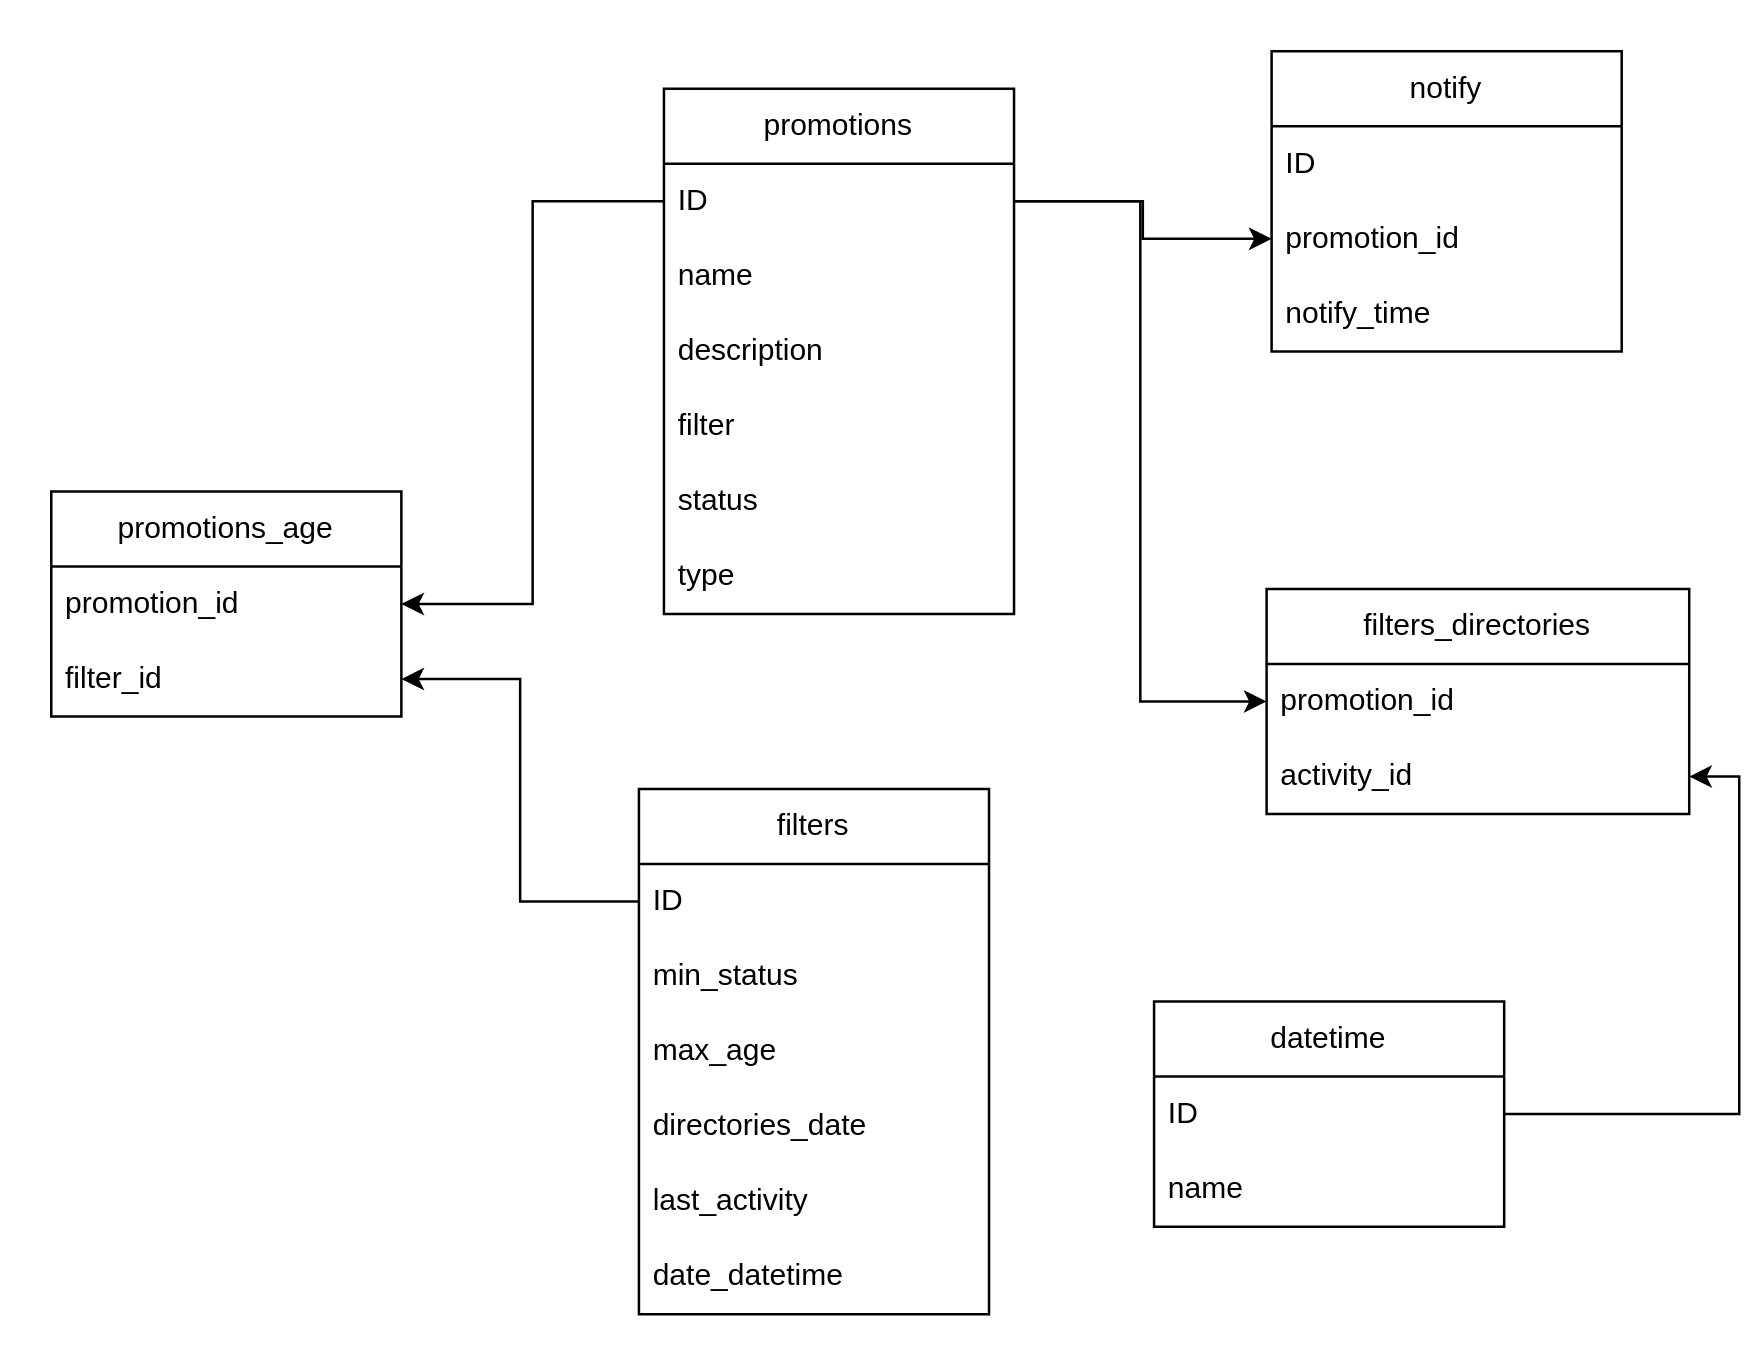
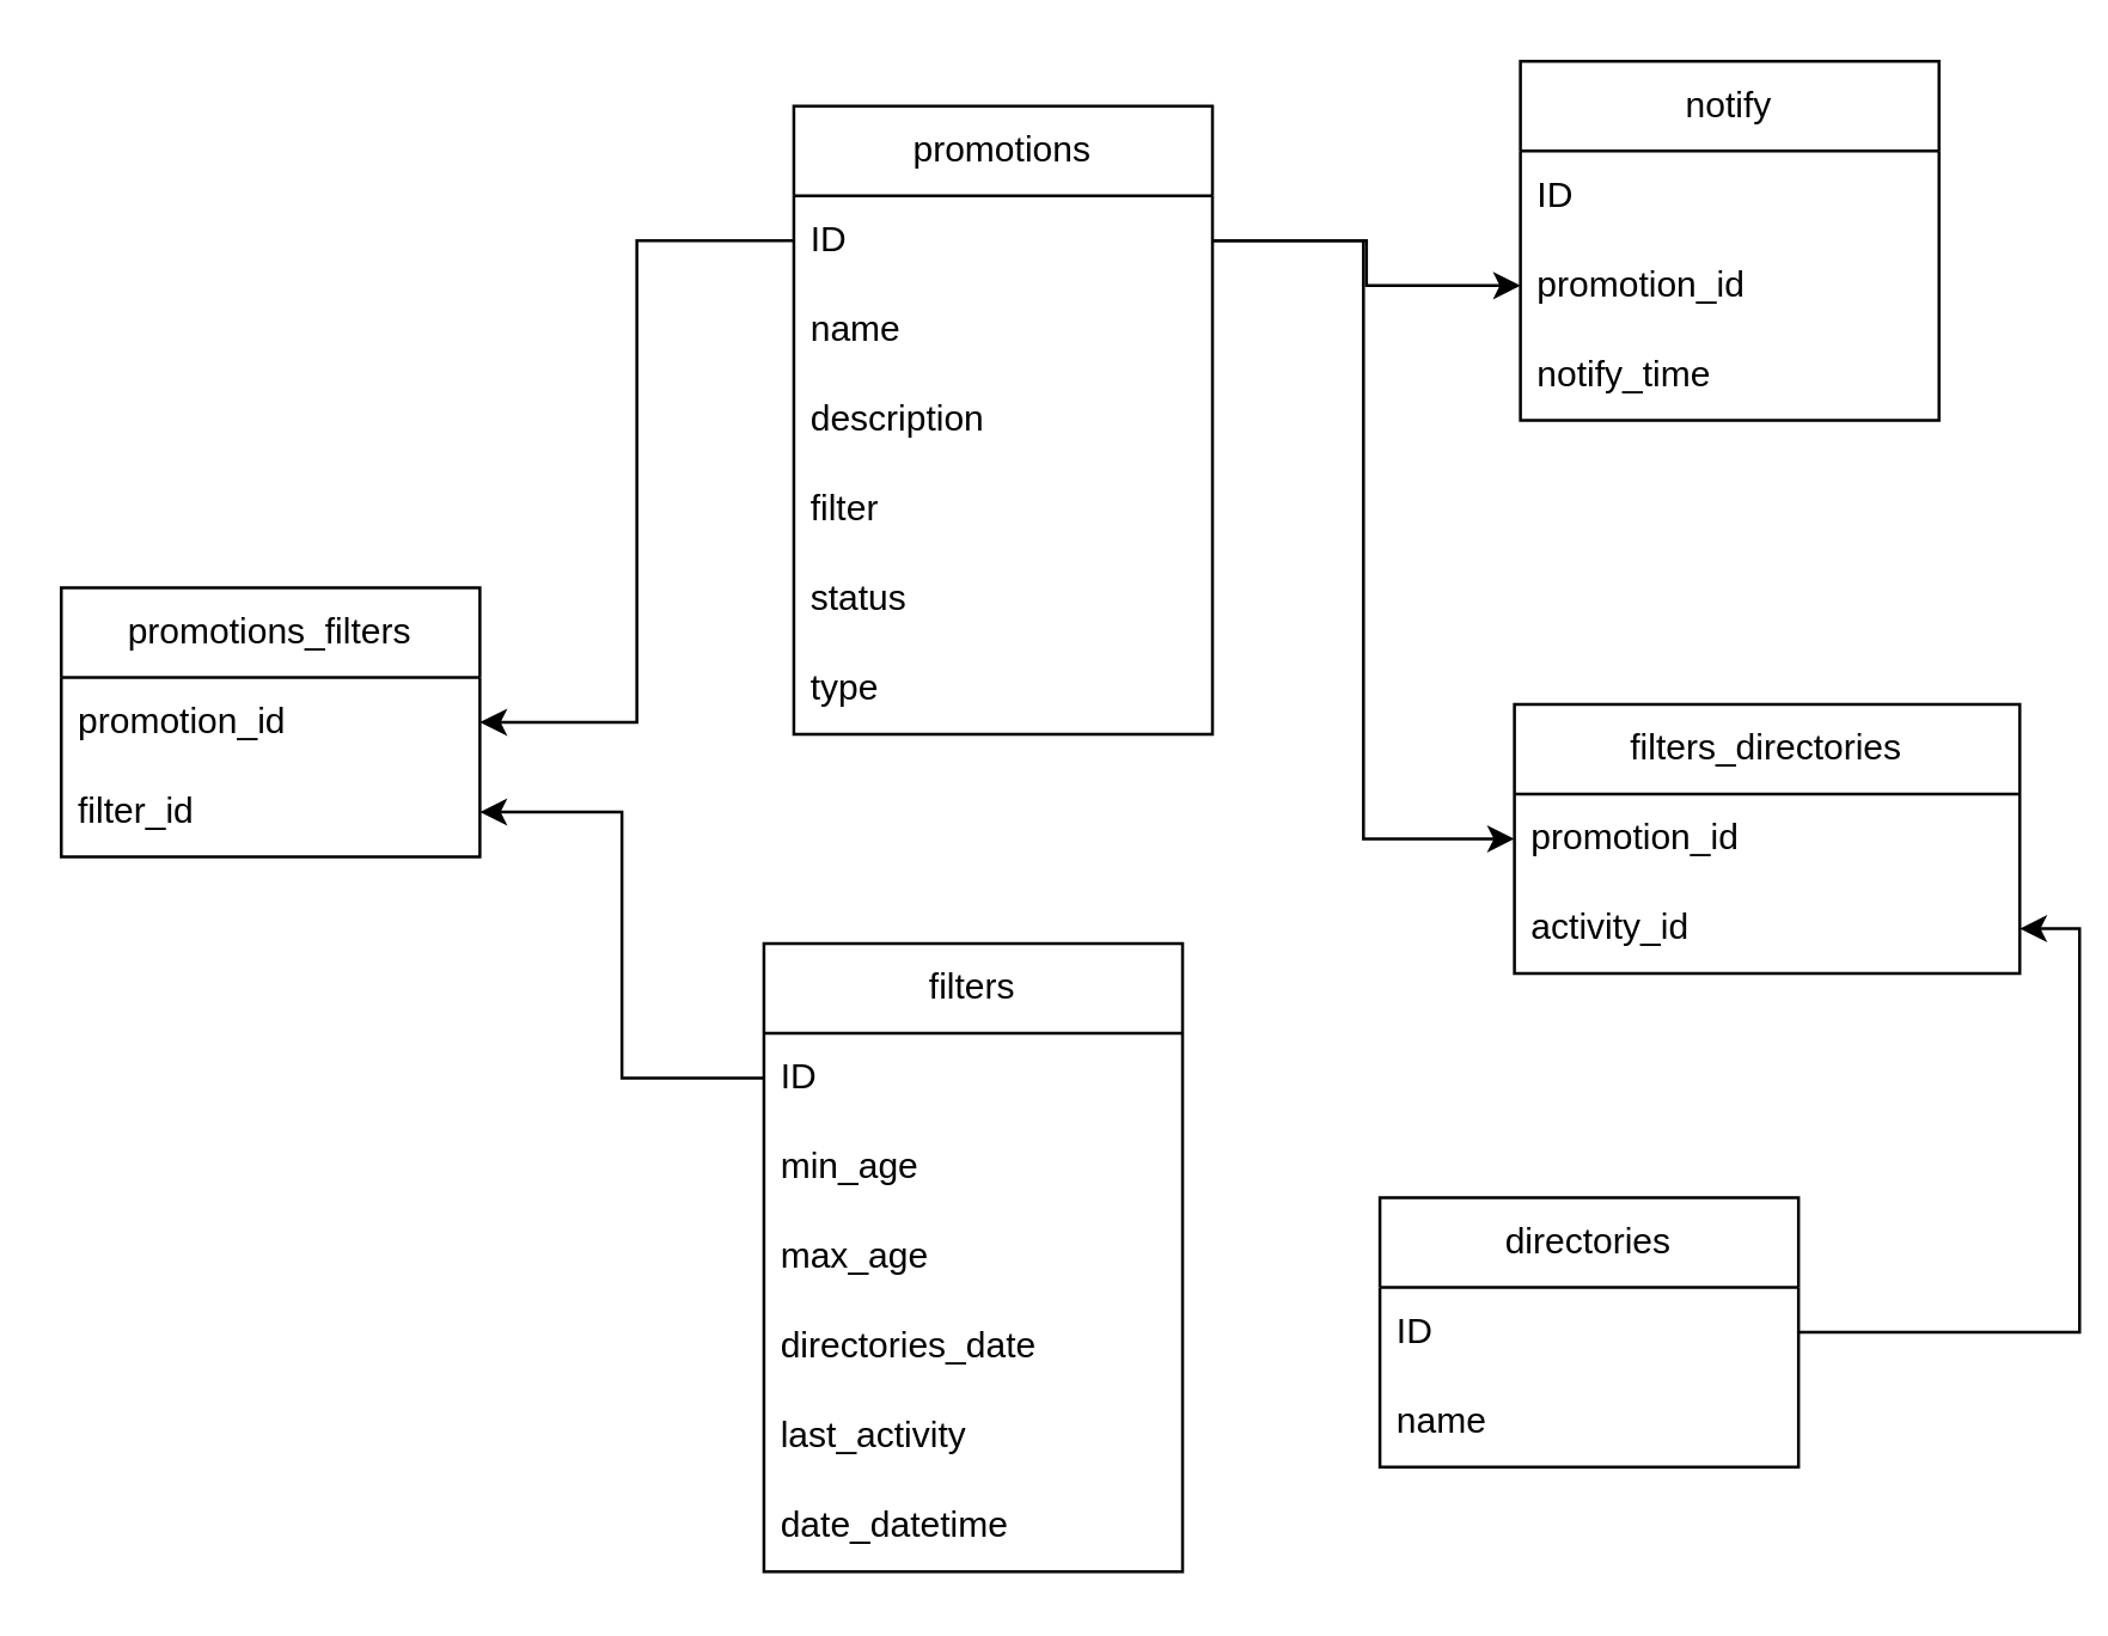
  <mxCell id="0" />
  <mxCell id="1" parent="0" />
  <mxCell id="2" value="promotions" style="swimlane;fontStyle=0;childLayout=stackLayout;horizontal=1;startSize=30;horizontalStack=0;resizeParent=1;resizeParentMax=0;resizeLast=0;collapsible=1;marginBottom=0;whiteSpace=wrap;html=1;" parent="1" vertex="1"><mxGeometry x="265" y="35" width="140" height="210" as="geometry" /></mxCell>
  <mxCell id="3" value="ID" style="text;strokeColor=none;fillColor=none;align=left;verticalAlign=middle;spacingLeft=4;spacingRight=4;overflow=hidden;points=[[0,0.5],[1,0.5]];portConstraint=eastwest;rotatable=0;whiteSpace=wrap;html=1;" parent="2" vertex="1"><mxGeometry y="30" width="140" height="30" as="geometry" /></mxCell>
  <mxCell id="4" value="name" style="text;strokeColor=none;fillColor=none;align=left;verticalAlign=middle;spacingLeft=4;spacingRight=4;overflow=hidden;points=[[0,0.5],[1,0.5]];portConstraint=eastwest;rotatable=0;whiteSpace=wrap;html=1;" parent="2" vertex="1"><mxGeometry y="60" width="140" height="30" as="geometry" /></mxCell>
  <mxCell id="5" value="description" style="text;strokeColor=none;fillColor=none;align=left;verticalAlign=middle;spacingLeft=4;spacingRight=4;overflow=hidden;points=[[0,0.5],[1,0.5]];portConstraint=eastwest;rotatable=0;whiteSpace=wrap;html=1;" parent="2" vertex="1"><mxGeometry y="90" width="140" height="30" as="geometry" /></mxCell>
  <mxCell id="6" value="filter" style="text;strokeColor=none;fillColor=none;align=left;verticalAlign=middle;spacingLeft=4;spacingRight=4;overflow=hidden;points=[[0,0.5],[1,0.5]];portConstraint=eastwest;rotatable=0;whiteSpace=wrap;html=1;" parent="2" vertex="1"><mxGeometry y="120" width="140" height="30" as="geometry" /></mxCell>
  <mxCell id="7" value="status" style="text;strokeColor=none;fillColor=none;align=left;verticalAlign=middle;spacingLeft=4;spacingRight=4;overflow=hidden;points=[[0,0.5],[1,0.5]];portConstraint=eastwest;rotatable=0;whiteSpace=wrap;html=1;" parent="2" vertex="1"><mxGeometry y="150" width="140" height="30" as="geometry" /></mxCell>
  <mxCell id="8" value="type" style="text;strokeColor=none;fillColor=none;align=left;verticalAlign=middle;spacingLeft=4;spacingRight=4;overflow=hidden;points=[[0,0.5],[1,0.5]];portConstraint=eastwest;rotatable=0;whiteSpace=wrap;html=1;" parent="2" vertex="1"><mxGeometry y="180" width="140" height="30" as="geometry" /></mxCell>
  <mxCell id="9" value="filters" style="swimlane;fontStyle=0;childLayout=stackLayout;horizontal=1;startSize=30;horizontalStack=0;resizeParent=1;resizeParentMax=0;resizeLast=0;collapsible=1;marginBottom=0;whiteSpace=wrap;html=1;" parent="1" vertex="1"><mxGeometry x="255" y="315" width="140" height="210" as="geometry" /></mxCell>
  <mxCell id="10" value="ID" style="text;strokeColor=none;fillColor=none;align=left;verticalAlign=middle;spacingLeft=4;spacingRight=4;overflow=hidden;points=[[0,0.5],[1,0.5]];portConstraint=eastwest;rotatable=0;whiteSpace=wrap;html=1;" parent="9" vertex="1"><mxGeometry y="30" width="140" height="30" as="geometry" /></mxCell>
- <mxCell id="11" value="min_status" style="text;strokeColor=none;fillColor=none;align=left;verticalAlign=middle;spacingLeft=4;spacingRight=4;overflow=hidden;points=[[0,0.5],[1,0.5]];portConstraint=eastwest;rotatable=0;whiteSpace=wrap;html=1;" parent="9" vertex="1"><mxGeometry y="60" width="140" height="30" as="geometry" /></mxCell>
+ <mxCell id="11" value="min_age" style="text;strokeColor=none;fillColor=none;align=left;verticalAlign=middle;spacingLeft=4;spacingRight=4;overflow=hidden;points=[[0,0.5],[1,0.5]];portConstraint=eastwest;rotatable=0;whiteSpace=wrap;html=1;" parent="9" vertex="1"><mxGeometry y="60" width="140" height="30" as="geometry" /></mxCell>
  <mxCell id="12" value="max_age" style="text;strokeColor=none;fillColor=none;align=left;verticalAlign=middle;spacingLeft=4;spacingRight=4;overflow=hidden;points=[[0,0.5],[1,0.5]];portConstraint=eastwest;rotatable=0;whiteSpace=wrap;html=1;" parent="9" vertex="1"><mxGeometry y="90" width="140" height="30" as="geometry" /></mxCell>
  <mxCell id="13" value="directories_date" style="text;strokeColor=none;fillColor=none;align=left;verticalAlign=middle;spacingLeft=4;spacingRight=4;overflow=hidden;points=[[0,0.5],[1,0.5]];portConstraint=eastwest;rotatable=0;whiteSpace=wrap;html=1;" parent="9" vertex="1"><mxGeometry y="120" width="140" height="30" as="geometry" /></mxCell>
  <mxCell id="14" value="last_activity" style="text;strokeColor=none;fillColor=none;align=left;verticalAlign=middle;spacingLeft=4;spacingRight=4;overflow=hidden;points=[[0,0.5],[1,0.5]];portConstraint=eastwest;rotatable=0;whiteSpace=wrap;html=1;" parent="9" vertex="1"><mxGeometry y="150" width="140" height="30" as="geometry" /></mxCell>
  <mxCell id="15" value="date_datetime" style="text;strokeColor=none;fillColor=none;align=left;verticalAlign=middle;spacingLeft=4;spacingRight=4;overflow=hidden;points=[[0,0.5],[1,0.5]];portConstraint=eastwest;rotatable=0;whiteSpace=wrap;html=1;" parent="9" vertex="1"><mxGeometry y="180" width="140" height="30" as="geometry" /></mxCell>
  <mxCell id="16" value="notify" style="swimlane;fontStyle=0;childLayout=stackLayout;horizontal=1;startSize=30;horizontalStack=0;resizeParent=1;resizeParentMax=0;resizeLast=0;collapsible=1;marginBottom=0;whiteSpace=wrap;html=1;" parent="1" vertex="1"><mxGeometry x="508" y="20" width="140" height="120" as="geometry" /></mxCell>
  <mxCell id="17" value="ID" style="text;strokeColor=none;fillColor=none;align=left;verticalAlign=middle;spacingLeft=4;spacingRight=4;overflow=hidden;points=[[0,0.5],[1,0.5]];portConstraint=eastwest;rotatable=0;whiteSpace=wrap;html=1;" parent="16" vertex="1"><mxGeometry y="30" width="140" height="30" as="geometry" /></mxCell>
  <mxCell id="18" value="promotion_id" style="text;strokeColor=none;fillColor=none;align=left;verticalAlign=middle;spacingLeft=4;spacingRight=4;overflow=hidden;points=[[0,0.5],[1,0.5]];portConstraint=eastwest;rotatable=0;whiteSpace=wrap;html=1;" parent="16" vertex="1"><mxGeometry y="60" width="140" height="30" as="geometry" /></mxCell>
  <mxCell id="19" value="notify_time" style="text;strokeColor=none;fillColor=none;align=left;verticalAlign=middle;spacingLeft=4;spacingRight=4;overflow=hidden;points=[[0,0.5],[1,0.5]];portConstraint=eastwest;rotatable=0;whiteSpace=wrap;html=1;" parent="16" vertex="1"><mxGeometry y="90" width="140" height="30" as="geometry" /></mxCell>
- <mxCell id="20" value="promotions_age" style="swimlane;fontStyle=0;childLayout=stackLayout;horizontal=1;startSize=30;horizontalStack=0;resizeParent=1;resizeParentMax=0;resizeLast=0;collapsible=1;marginBottom=0;whiteSpace=wrap;html=1;" parent="1" vertex="1"><mxGeometry x="20" y="196" width="140" height="90" as="geometry" /></mxCell>
+ <mxCell id="20" value="promotions_filters" style="swimlane;fontStyle=0;childLayout=stackLayout;horizontal=1;startSize=30;horizontalStack=0;resizeParent=1;resizeParentMax=0;resizeLast=0;collapsible=1;marginBottom=0;whiteSpace=wrap;html=1;" parent="1" vertex="1"><mxGeometry x="20" y="196" width="140" height="90" as="geometry" /></mxCell>
  <mxCell id="21" value="promotion_id" style="text;strokeColor=none;fillColor=none;align=left;verticalAlign=middle;spacingLeft=4;spacingRight=4;overflow=hidden;points=[[0,0.5],[1,0.5]];portConstraint=eastwest;rotatable=0;whiteSpace=wrap;html=1;" parent="20" vertex="1"><mxGeometry y="30" width="140" height="30" as="geometry" /></mxCell>
  <mxCell id="22" value="filter_id" style="text;strokeColor=none;fillColor=none;align=left;verticalAlign=middle;spacingLeft=4;spacingRight=4;overflow=hidden;points=[[0,0.5],[1,0.5]];portConstraint=eastwest;rotatable=0;whiteSpace=wrap;html=1;" parent="20" vertex="1"><mxGeometry y="60" width="140" height="30" as="geometry" /></mxCell>
  <mxCell id="23" style="edgeStyle=orthogonalEdgeStyle;rounded=0;orthogonalLoop=1;jettySize=auto;html=1;entryX=1;entryY=0.5;entryDx=0;entryDy=0;" parent="1" source="3" target="21" edge="1"><mxGeometry relative="1" as="geometry" /></mxCell>
  <mxCell id="24" style="edgeStyle=orthogonalEdgeStyle;rounded=0;orthogonalLoop=1;jettySize=auto;html=1;" parent="1" source="10" target="22" edge="1"><mxGeometry relative="1" as="geometry" /></mxCell>
  <mxCell id="25" style="edgeStyle=orthogonalEdgeStyle;rounded=0;orthogonalLoop=1;jettySize=auto;html=1;entryX=0;entryY=0.5;entryDx=0;entryDy=0;" parent="1" source="3" target="18" edge="1"><mxGeometry relative="1" as="geometry" /></mxCell>
- <mxCell id="26" value="datetime" style="swimlane;fontStyle=0;childLayout=stackLayout;horizontal=1;startSize=30;horizontalStack=0;resizeParent=1;resizeParentMax=0;resizeLast=0;collapsible=1;marginBottom=0;whiteSpace=wrap;html=1;" parent="1" vertex="1"><mxGeometry x="461" y="400" width="140" height="90" as="geometry" /></mxCell>
+ <mxCell id="26" value="directories" style="swimlane;fontStyle=0;childLayout=stackLayout;horizontal=1;startSize=30;horizontalStack=0;resizeParent=1;resizeParentMax=0;resizeLast=0;collapsible=1;marginBottom=0;whiteSpace=wrap;html=1;" parent="1" vertex="1"><mxGeometry x="461" y="400" width="140" height="90" as="geometry" /></mxCell>
  <mxCell id="27" value="ID" style="text;strokeColor=none;fillColor=none;align=left;verticalAlign=middle;spacingLeft=4;spacingRight=4;overflow=hidden;points=[[0,0.5],[1,0.5]];portConstraint=eastwest;rotatable=0;whiteSpace=wrap;html=1;" parent="26" vertex="1"><mxGeometry y="30" width="140" height="30" as="geometry" /></mxCell>
  <mxCell id="28" value="name" style="text;strokeColor=none;fillColor=none;align=left;verticalAlign=middle;spacingLeft=4;spacingRight=4;overflow=hidden;points=[[0,0.5],[1,0.5]];portConstraint=eastwest;rotatable=0;whiteSpace=wrap;html=1;" parent="26" vertex="1"><mxGeometry y="60" width="140" height="30" as="geometry" /></mxCell>
  <mxCell id="29" value="filters_directories" style="swimlane;fontStyle=0;childLayout=stackLayout;horizontal=1;startSize=30;horizontalStack=0;resizeParent=1;resizeParentMax=0;resizeLast=0;collapsible=1;marginBottom=0;whiteSpace=wrap;html=1;" parent="1" vertex="1"><mxGeometry x="506" y="235" width="169" height="90" as="geometry" /></mxCell>
  <mxCell id="30" value="promotion_id" style="text;strokeColor=none;fillColor=none;align=left;verticalAlign=middle;spacingLeft=4;spacingRight=4;overflow=hidden;points=[[0,0.5],[1,0.5]];portConstraint=eastwest;rotatable=0;whiteSpace=wrap;html=1;" parent="29" vertex="1"><mxGeometry y="30" width="169" height="30" as="geometry" /></mxCell>
  <mxCell id="31" value="activity_id" style="text;strokeColor=none;fillColor=none;align=left;verticalAlign=middle;spacingLeft=4;spacingRight=4;overflow=hidden;points=[[0,0.5],[1,0.5]];portConstraint=eastwest;rotatable=0;whiteSpace=wrap;html=1;" parent="29" vertex="1"><mxGeometry y="60" width="169" height="30" as="geometry" /></mxCell>
  <mxCell id="32" style="edgeStyle=orthogonalEdgeStyle;rounded=0;orthogonalLoop=1;jettySize=auto;html=1;" parent="1" source="3" target="30" edge="1"><mxGeometry relative="1" as="geometry" /></mxCell>
  <mxCell id="33" style="edgeStyle=orthogonalEdgeStyle;rounded=0;orthogonalLoop=1;jettySize=auto;html=1;entryX=1;entryY=0.5;entryDx=0;entryDy=0;" parent="1" source="27" target="31" edge="1"><mxGeometry relative="1" as="geometry" /></mxCell>
